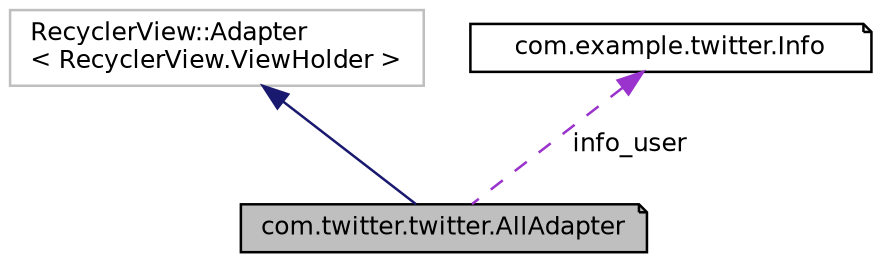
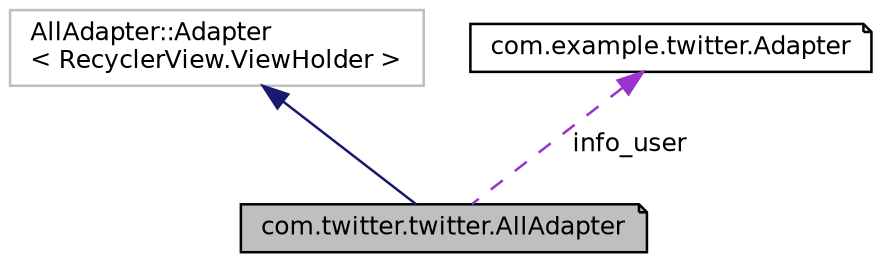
  digraph {
    node [color=black fillcolor=white fontname=Helvetica fontsize=10 shape=note style=filled]
    edge [dir=back fontname=Helvetica fontsize=10 labelfontname=Helvetica labelfontsize=10]
    n1 [fillcolor=grey75 fontcolor=black height=0.2 label="com.twitter.twitter.AllAdapter" width=0.4]
-   n2 [color=grey75 height=0.2 label="RecyclerView::Adapter\l\< RecyclerView.ViewHolder \>" shape=box width=0.4]
-   n3 [height=0.2 label="com.example.twitter.Info" width=0.4]
+   n2 [color=grey75 height=0.2 label="AllAdapter::Adapter\l\< RecyclerView.ViewHolder \>" shape=box width=0.4]
+   n3 [height=0.2 label="com.example.twitter.Adapter" width=0.4]
    n2 -> n1 [color=midnightblue style=solid]
    n3 -> n1 [color=darkorchid3 label=" info_user" style=dashed]
  }
